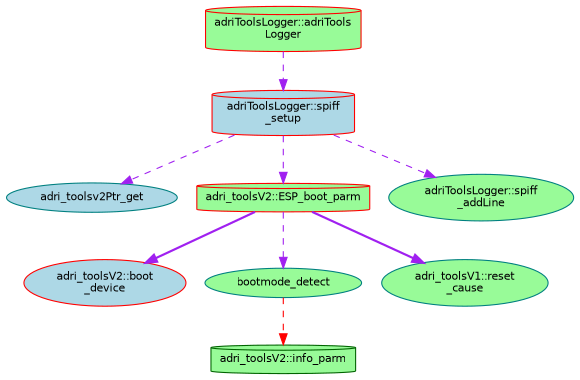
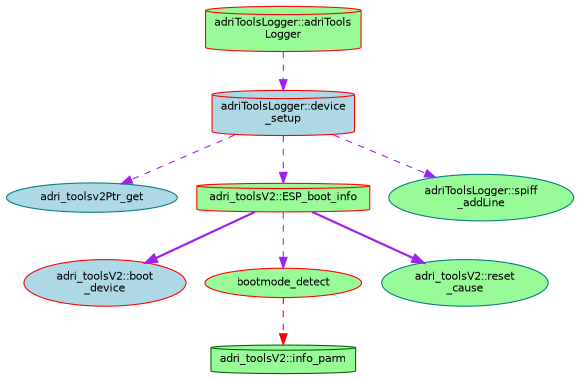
  digraph {
    rankdir=TB
    node [color=red fillcolor=palegreen fontname=Helvetica fontsize=10 shape=ellipse style=filled]
    edge [color=purple fontname=Helvetica fontsize=10 labelfontname=Helvetica labelfontsize=10 style=dashed]
    n1 [fontcolor=black height=0.2 label="adriToolsLogger::adriTools\lLogger" shape=cylinder width=0.4]
-   n2 [fillcolor=lightblue height=0.2 label="adriToolsLogger::spiff\l_setup" shape=cylinder width=0.4]
+   n2 [fillcolor=lightblue height=0.2 label="adriToolsLogger::device\l_setup" shape=cylinder width=0.4]
    n3 [color=teal fillcolor=lightblue height=0.2 label=adri_toolsv2Ptr_get width=0.4]
-   n4 [height=0.2 label="adri_toolsV2::ESP_boot_parm" shape=cylinder width=0.4]
+   n4 [height=0.2 label="adri_toolsV2::ESP_boot_info" shape=cylinder width=0.4]
    n5 [color=teal height=0.2 label="adriToolsLogger::spiff\l_addLine" width=0.4]
    n6 [fillcolor=lightblue height=0.2 label="adri_toolsV2::boot\l_device" width=0.4]
-   n7 [color=teal height=0.2 label=bootmode_detect width=0.4]
-   n8 [color=teal height=0.2 label="adri_toolsV1::reset\l_cause" width=0.4]
+   n7 [height=0.2 label=bootmode_detect width=0.4]
+   n8 [color=teal height=0.2 label="adri_toolsV2::reset\l_cause" width=0.4]
    n9 [color=darkgreen height=0.2 label="adri_toolsV2::info_parm" shape=cylinder width=0.4]
    n1 -> n2
    n2 -> n3
    n2 -> n4
    n2 -> n5
    n4 -> n6 [style=bold]
    n4 -> n7
    n4 -> n8 [style=bold]
    n7 -> n9 [color=red]
  }
